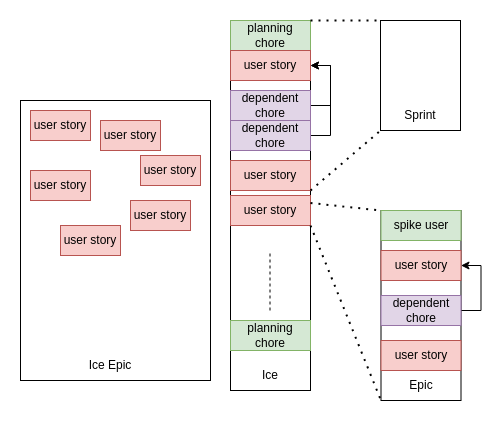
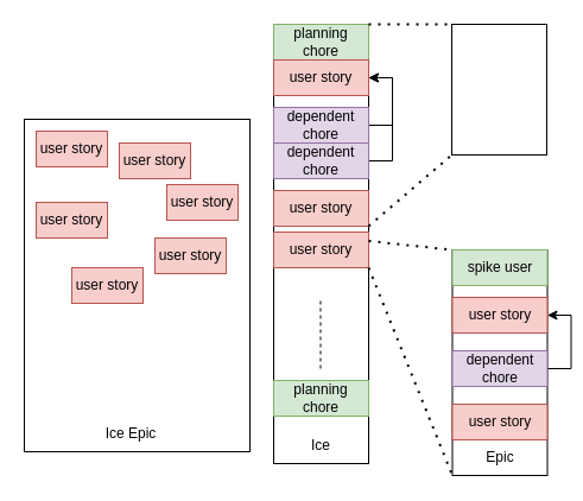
  <mxCell id="0" />
  <mxCell id="1" parent="0" />
  <mxCell id="2" value="" style="rounded=0;whiteSpace=wrap;html=1;" vertex="1" parent="1"><mxGeometry x="230" y="30" width="80" height="360" as="geometry" /></mxCell>
  <mxCell id="3" value="" style="rounded=0;whiteSpace=wrap;html=1;" vertex="1" parent="1"><mxGeometry x="20" y="100" width="190" height="280" as="geometry" /></mxCell>
  <mxCell id="4" value="&lt;div&gt;planning chore&lt;/div&gt;" style="rounded=0;whiteSpace=wrap;html=1;fillColor=#d5e8d4;strokeColor=#82b366;" vertex="1" parent="1"><mxGeometry x="230" y="20" width="80" height="30" as="geometry" /></mxCell>
  <mxCell id="5" value="user story" style="rounded=0;whiteSpace=wrap;html=1;fillColor=#f8cecc;strokeColor=#b85450;" vertex="1" parent="1"><mxGeometry x="230" y="50" width="80" height="30" as="geometry" /></mxCell>
  <mxCell id="6" value="user story" style="rounded=0;whiteSpace=wrap;html=1;fillColor=#f8cecc;strokeColor=#b85450;" vertex="1" parent="1"><mxGeometry x="30" y="110" width="60" height="30" as="geometry" /></mxCell>
  <mxCell id="7" value="user story" style="rounded=0;whiteSpace=wrap;html=1;fillColor=#f8cecc;strokeColor=#b85450;" vertex="1" parent="1"><mxGeometry x="100" y="120" width="60" height="30" as="geometry" /></mxCell>
  <mxCell id="8" value="user story" style="rounded=0;whiteSpace=wrap;html=1;fillColor=#f8cecc;strokeColor=#b85450;" vertex="1" parent="1"><mxGeometry x="30" y="170" width="60" height="30" as="geometry" /></mxCell>
  <mxCell id="9" value="user story" style="rounded=0;whiteSpace=wrap;html=1;fillColor=#f8cecc;strokeColor=#b85450;" vertex="1" parent="1"><mxGeometry x="130" y="200" width="60" height="30" as="geometry" /></mxCell>
  <mxCell id="10" value="user story" style="rounded=0;whiteSpace=wrap;html=1;fillColor=#f8cecc;strokeColor=#b85450;" vertex="1" parent="1"><mxGeometry x="60" y="225" width="60" height="30" as="geometry" /></mxCell>
  <mxCell id="11" value="" style="endArrow=none;dashed=1;html=1;rounded=0;" edge="1" parent="1"><mxGeometry width="50" height="50" relative="1" as="geometry"><mxPoint x="269.5" y="310" as="sourcePoint" /><mxPoint x="269.5" y="250" as="targetPoint" /></mxGeometry></mxCell>
  <mxCell id="12" value="" style="edgeStyle=orthogonalEdgeStyle;rounded=0;orthogonalLoop=1;jettySize=auto;html=1;entryX=1;entryY=0.5;entryDx=0;entryDy=0;exitX=1;exitY=0.5;exitDx=0;exitDy=0;" edge="1" parent="1" source="13" target="5"><mxGeometry relative="1" as="geometry" /></mxCell>
  <mxCell id="13" value="dependent&lt;div&gt;chore&lt;/div&gt;" style="rounded=0;whiteSpace=wrap;html=1;fillColor=#e1d5e7;strokeColor=#9673a6;" vertex="1" parent="1"><mxGeometry x="230" y="90" width="80" height="30" as="geometry" /></mxCell>
  <mxCell id="14" value="user story" style="rounded=0;whiteSpace=wrap;html=1;fillColor=#f8cecc;strokeColor=#b85450;" vertex="1" parent="1"><mxGeometry x="140" y="155" width="60" height="30" as="geometry" /></mxCell>
  <mxCell id="15" value="&lt;div&gt;planning chore&lt;/div&gt;" style="rounded=0;whiteSpace=wrap;html=1;fillColor=#d5e8d4;strokeColor=#82b366;" vertex="1" parent="1"><mxGeometry x="230" y="320" width="80" height="30" as="geometry" /></mxCell>
  <mxCell id="16" value="Ice Epic" style="rounded=0;whiteSpace=wrap;html=1;fillColor=none;strokeColor=none;" vertex="1" parent="1"><mxGeometry x="50" y="350" width="120" height="30" as="geometry" /></mxCell>
  <mxCell id="17" value="Ice" style="rounded=0;whiteSpace=wrap;html=1;fillColor=none;strokeColor=none;" vertex="1" parent="1"><mxGeometry x="230" y="360" width="80" height="30" as="geometry" /></mxCell>
  <mxCell id="18" style="edgeStyle=orthogonalEdgeStyle;rounded=0;orthogonalLoop=1;jettySize=auto;html=1;entryX=1;entryY=0.5;entryDx=0;entryDy=0;" edge="1" parent="1" source="19" target="5"><mxGeometry relative="1" as="geometry"><Array as="points"><mxPoint x="330" y="135" /><mxPoint x="330" y="65" /></Array></mxGeometry></mxCell>
  <mxCell id="19" value="dependent&lt;div&gt;chore&lt;/div&gt;" style="rounded=0;whiteSpace=wrap;html=1;fillColor=#e1d5e7;strokeColor=#9673a6;" vertex="1" parent="1"><mxGeometry x="230" y="120" width="80" height="30" as="geometry" /></mxCell>
  <mxCell id="20" value="" style="rounded=0;whiteSpace=wrap;html=1;" vertex="1" parent="1"><mxGeometry x="380.5" y="210" width="80" height="190" as="geometry" /></mxCell>
  <mxCell id="21" value="user story" style="rounded=0;whiteSpace=wrap;html=1;fillColor=#f8cecc;strokeColor=#b85450;" vertex="1" parent="1"><mxGeometry x="230" y="160" width="80" height="30" as="geometry" /></mxCell>
  <mxCell id="22" value="user story" style="rounded=0;whiteSpace=wrap;html=1;fillColor=#f8cecc;strokeColor=#b85450;" vertex="1" parent="1"><mxGeometry x="230" y="195" width="80" height="30" as="geometry" /></mxCell>
  <mxCell id="23" value="Epic" style="rounded=0;whiteSpace=wrap;html=1;fillColor=none;strokeColor=none;" vertex="1" parent="1"><mxGeometry x="380.5" y="370" width="80" height="30" as="geometry" /></mxCell>
  <mxCell id="24" style="edgeStyle=orthogonalEdgeStyle;rounded=0;orthogonalLoop=1;jettySize=auto;html=1;entryX=1;entryY=0.5;entryDx=0;entryDy=0;exitX=1;exitY=0.5;exitDx=0;exitDy=0;" edge="1" parent="1" source="25" target="26"><mxGeometry relative="1" as="geometry" /></mxCell>
  <mxCell id="25" value="dependent&lt;div&gt;chore&lt;/div&gt;" style="rounded=0;whiteSpace=wrap;html=1;fillColor=#e1d5e7;strokeColor=#9673a6;" vertex="1" parent="1"><mxGeometry x="380.5" y="295" width="80" height="30" as="geometry" /></mxCell>
  <mxCell id="26" value="user story" style="rounded=0;whiteSpace=wrap;html=1;fillColor=#f8cecc;strokeColor=#b85450;" vertex="1" parent="1"><mxGeometry x="380.5" y="250" width="80" height="30" as="geometry" /></mxCell>
  <mxCell id="27" value="user story" style="rounded=0;whiteSpace=wrap;html=1;fillColor=#f8cecc;strokeColor=#b85450;" vertex="1" parent="1"><mxGeometry x="380.5" y="340" width="80" height="30" as="geometry" /></mxCell>
  <mxCell id="28" value="" style="rounded=0;whiteSpace=wrap;html=1;" vertex="1" parent="1"><mxGeometry x="380" y="20" width="80" height="110" as="geometry" /></mxCell>
- <mxCell id="29" value="Sprint" style="rounded=0;whiteSpace=wrap;html=1;fillColor=none;strokeColor=none;" vertex="1" parent="1"><mxGeometry x="380" y="100" width="80" height="30" as="geometry" /></mxCell>
  <mxCell id="30" value="&lt;div&gt;spike user&lt;/div&gt;" style="rounded=0;whiteSpace=wrap;html=1;fillColor=#d5e8d4;strokeColor=#82b366;" vertex="1" parent="1"><mxGeometry x="380.5" y="210" width="80" height="30" as="geometry" /></mxCell>
  <mxCell id="31" value="" style="endArrow=none;dashed=1;html=1;dashPattern=1 3;strokeWidth=2;rounded=0;exitX=1;exitY=0;exitDx=0;exitDy=0;entryX=0;entryY=0;entryDx=0;entryDy=0;" edge="1" parent="1" source="4" target="28"><mxGeometry width="50" height="50" relative="1" as="geometry"><mxPoint x="380" y="290" as="sourcePoint" /><mxPoint x="430" y="240" as="targetPoint" /></mxGeometry></mxCell>
  <mxCell id="32" value="" style="endArrow=none;dashed=1;html=1;dashPattern=1 3;strokeWidth=2;rounded=0;exitX=1;exitY=1;exitDx=0;exitDy=0;entryX=0;entryY=1;entryDx=0;entryDy=0;" edge="1" parent="1" source="21" target="28"><mxGeometry width="50" height="50" relative="1" as="geometry"><mxPoint x="320" y="30" as="sourcePoint" /><mxPoint x="390" y="30" as="targetPoint" /></mxGeometry></mxCell>
  <mxCell id="33" value="" style="endArrow=none;dashed=1;html=1;dashPattern=1 3;strokeWidth=2;rounded=0;exitX=1;exitY=0.25;exitDx=0;exitDy=0;" edge="1" parent="1" source="22"><mxGeometry width="50" height="50" relative="1" as="geometry"><mxPoint x="320" y="170" as="sourcePoint" /><mxPoint x="380" y="210" as="targetPoint" /></mxGeometry></mxCell>
  <mxCell id="34" value="" style="endArrow=none;dashed=1;html=1;dashPattern=1 3;strokeWidth=2;rounded=0;exitX=1;exitY=1;exitDx=0;exitDy=0;entryX=0;entryY=1;entryDx=0;entryDy=0;" edge="1" parent="1" source="22" target="23"><mxGeometry width="50" height="50" relative="1" as="geometry"><mxPoint x="320" y="170" as="sourcePoint" /><mxPoint x="390" y="220" as="targetPoint" /></mxGeometry></mxCell>
